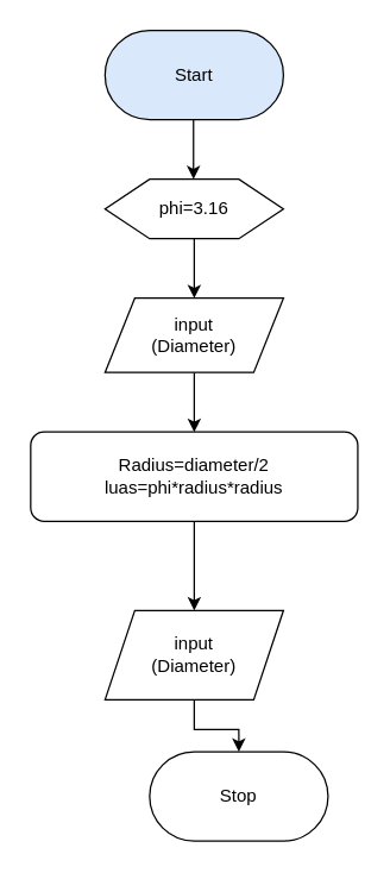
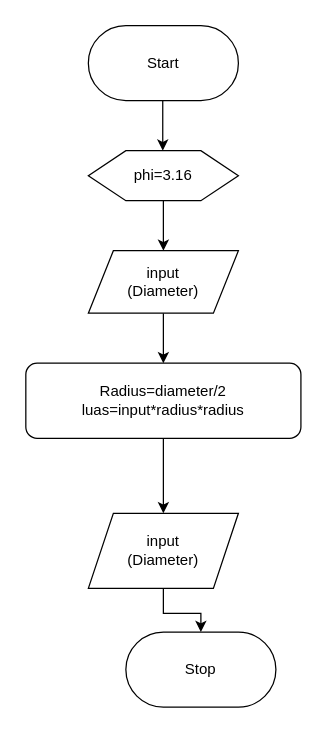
  <mxCell id="0" />
  <mxCell id="1" parent="0" />
- <mxCell id="2" value="Start" style="rounded=1;whiteSpace=wrap;html=1;arcSize=50;fillColor=#dae8fc;" parent="1" vertex="1"><mxGeometry x="70" y="20" width="120" height="60" as="geometry" /></mxCell>
+ <mxCell id="2" value="Start" style="rounded=1;whiteSpace=wrap;html=1;arcSize=50;" parent="1" vertex="1"><mxGeometry x="70" y="20" width="120" height="60" as="geometry" /></mxCell>
  <mxCell id="3" value="" style="endArrow=classic;html=1;rounded=0;" parent="1" edge="1"><mxGeometry width="50" height="50" relative="1" as="geometry"><mxPoint x="129.5" y="80" as="sourcePoint" /><mxPoint x="129.5" y="120" as="targetPoint" /></mxGeometry></mxCell>
  <mxCell id="4" style="edgeStyle=orthogonalEdgeStyle;rounded=0;orthogonalLoop=1;jettySize=auto;html=1;entryX=0.5;entryY=0;entryDx=0;entryDy=0;" parent="1" source="5" target="7" edge="1"><mxGeometry relative="1" as="geometry" /></mxCell>
  <mxCell id="5" value="phi=3.16" style="shape=hexagon;perimeter=hexagonPerimeter2;whiteSpace=wrap;html=1;fixedSize=1;size=30;" parent="1" vertex="1"><mxGeometry x="70" y="120" width="120" height="40" as="geometry" /></mxCell>
  <mxCell id="6" style="edgeStyle=orthogonalEdgeStyle;rounded=0;orthogonalLoop=1;jettySize=auto;html=1;entryX=0.5;entryY=0;entryDx=0;entryDy=0;" parent="1" source="7" edge="1"><mxGeometry relative="1" as="geometry"><mxPoint x="130" y="290" as="targetPoint" /></mxGeometry></mxCell>
  <mxCell id="7" value="&lt;div&gt;input&lt;/div&gt;&lt;div&gt;(Diameter)&lt;br&gt;&lt;/div&gt;" style="shape=parallelogram;perimeter=parallelogramPerimeter;whiteSpace=wrap;html=1;fixedSize=1;" parent="1" vertex="1"><mxGeometry x="70" y="200" width="120" height="50" as="geometry" /></mxCell>
  <mxCell id="8" style="edgeStyle=orthogonalEdgeStyle;rounded=0;orthogonalLoop=1;jettySize=auto;html=1;exitX=0.5;exitY=1;exitDx=0;exitDy=0;" parent="1" source="7" target="7" edge="1"><mxGeometry relative="1" as="geometry" /></mxCell>
  <mxCell id="9" style="edgeStyle=orthogonalEdgeStyle;rounded=0;orthogonalLoop=1;jettySize=auto;html=1;entryX=0.5;entryY=0;entryDx=0;entryDy=0;" parent="1" source="10" target="12" edge="1"><mxGeometry relative="1" as="geometry" /></mxCell>
- <mxCell id="10" value="&lt;div&gt;Radius=diameter/2&lt;/div&gt;&lt;div&gt;luas=phi*radius*radius&lt;br&gt;&lt;/div&gt;" style="rounded=1;whiteSpace=wrap;html=1;" parent="1" vertex="1"><mxGeometry x="20" y="290" width="220" height="60" as="geometry" /></mxCell>
+ <mxCell id="10" value="&lt;div&gt;Radius=diameter/2&lt;/div&gt;&lt;div&gt;luas=input*radius*radius&lt;br&gt;&lt;/div&gt;" style="rounded=1;whiteSpace=wrap;html=1;" parent="1" vertex="1"><mxGeometry x="20" y="290" width="220" height="60" as="geometry" /></mxCell>
  <mxCell id="11" style="edgeStyle=orthogonalEdgeStyle;rounded=0;orthogonalLoop=1;jettySize=auto;html=1;entryX=0.5;entryY=0;entryDx=0;entryDy=0;" parent="1" source="12" target="13" edge="1"><mxGeometry relative="1" as="geometry" /></mxCell>
  <mxCell id="12" value="&lt;div&gt;input&lt;/div&gt;&lt;div&gt;(Diameter)&lt;br&gt;&lt;/div&gt;" style="shape=parallelogram;perimeter=parallelogramPerimeter;whiteSpace=wrap;html=1;fixedSize=1;" parent="1" vertex="1"><mxGeometry x="70" y="410" width="120" height="60" as="geometry" /></mxCell>
  <mxCell id="13" value="Stop" style="rounded=1;whiteSpace=wrap;html=1;arcSize=50;" parent="1" vertex="1"><mxGeometry x="100" y="505" width="120" height="60" as="geometry" /></mxCell>
